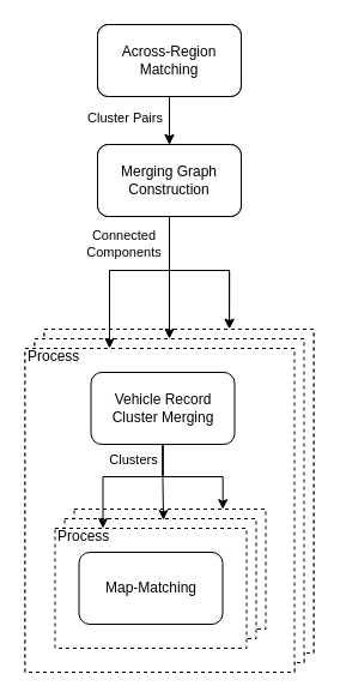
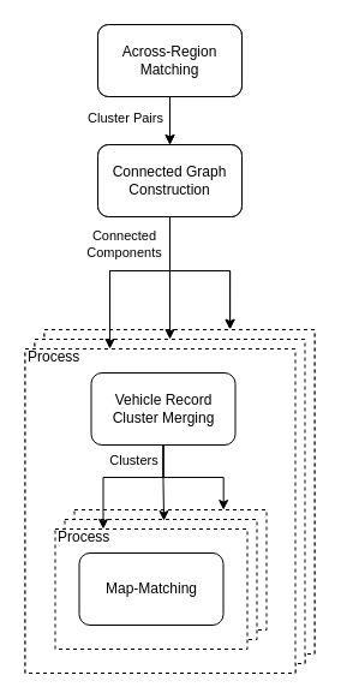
  <mxCell id="0" />
  <mxCell id="1" parent="0" />
  <mxCell id="2" value="&amp;nbsp;" style="rounded=0;whiteSpace=wrap;html=1;dashed=1;" parent="1" vertex="1"><mxGeometry x="36.5" y="274" width="225" height="270" as="geometry" /></mxCell>
  <mxCell id="3" value="&amp;nbsp;" style="rounded=0;whiteSpace=wrap;html=1;dashed=1;" parent="1" vertex="1"><mxGeometry x="28.5" y="282" width="225" height="270" as="geometry" /></mxCell>
  <mxCell id="4" value="Process&amp;nbsp;" style="rounded=0;whiteSpace=wrap;dashed=1;verticalAlign=top;html=1;align=left;spacingLeft=2;spacing=0;spacingTop=-5;" parent="1" vertex="1"><mxGeometry x="20.5" y="290" width="225" height="270" as="geometry" /></mxCell>
  <mxCell id="5" value="" style="rounded=0;whiteSpace=wrap;html=1;dashed=1;" parent="1" vertex="1"><mxGeometry x="61.5" y="424" width="160" height="100" as="geometry" /></mxCell>
  <mxCell id="6" value="" style="rounded=0;whiteSpace=wrap;html=1;dashed=1;" parent="1" vertex="1"><mxGeometry x="53.5" y="432" width="160" height="100" as="geometry" /></mxCell>
  <mxCell id="7" value="Process" style="rounded=0;whiteSpace=wrap;html=1;dashed=1;verticalAlign=top;align=left;spacing=0;spacingTop=-5;spacingLeft=2;" parent="1" vertex="1"><mxGeometry x="45.5" y="440" width="160" height="100" as="geometry" /></mxCell>
  <mxCell id="8" style="edgeStyle=orthogonalEdgeStyle;rounded=0;orthogonalLoop=1;jettySize=auto;html=1;entryX=0.5;entryY=0;entryDx=0;entryDy=0;" parent="1" source="9" target="14" edge="1"><mxGeometry relative="1" as="geometry" /></mxCell>
  <mxCell id="9" value="Across-Region Matching" style="rounded=1;whiteSpace=wrap;html=1;" parent="1" vertex="1"><mxGeometry x="81" y="20" width="120" height="60" as="geometry" /></mxCell>
  <mxCell id="10" style="edgeStyle=orthogonalEdgeStyle;rounded=0;orthogonalLoop=1;jettySize=auto;html=1;" parent="1" source="14" target="4" edge="1"><mxGeometry relative="1" as="geometry"><Array as="points"><mxPoint x="141" y="225" /><mxPoint x="91" y="225" /></Array></mxGeometry></mxCell>
  <mxCell id="11" value="&lt;div&gt;Connected&lt;/div&gt;&lt;div&gt;Components&lt;/div&gt;" style="edgeLabel;html=1;align=center;verticalAlign=middle;resizable=0;points=[];" parent="10" vertex="1" connectable="0"><mxGeometry x="-0.048" relative="1" as="geometry"><mxPoint x="-8" y="-23" as="offset" /></mxGeometry></mxCell>
  <mxCell id="12" style="edgeStyle=orthogonalEdgeStyle;rounded=0;orthogonalLoop=1;jettySize=auto;html=1;" parent="1" source="14" target="3" edge="1"><mxGeometry relative="1" as="geometry" /></mxCell>
  <mxCell id="13" style="edgeStyle=orthogonalEdgeStyle;rounded=0;orthogonalLoop=1;jettySize=auto;html=1;entryX=0.687;entryY=-0.001;entryDx=0;entryDy=0;entryPerimeter=0;" parent="1" target="2" edge="1"><mxGeometry relative="1" as="geometry"><mxPoint x="191" y="260" as="targetPoint" /><mxPoint x="141" y="165" as="sourcePoint" /><Array as="points"><mxPoint x="141" y="225" /><mxPoint x="191" y="225" /></Array></mxGeometry></mxCell>
  <mxCell id="14" value="Merging-Graph Construction" style="rounded=1;whiteSpace=wrap;html=1;" parent="1" vertex="1"><mxGeometry x="81" y="120" width="120" height="60" as="geometry" /></mxCell>
  <mxCell id="15" style="edgeStyle=orthogonalEdgeStyle;rounded=0;orthogonalLoop=1;jettySize=auto;html=1;entryX=0.25;entryY=0;entryDx=0;entryDy=0;" parent="1" target="7" edge="1"><mxGeometry relative="1" as="geometry"><mxPoint x="135.5" y="367" as="sourcePoint" /><mxPoint x="85.5" y="437" as="targetPoint" /><Array as="points"><mxPoint x="135.5" y="397" /><mxPoint x="85.5" y="397" /></Array></mxGeometry></mxCell>
  <mxCell id="16" value="&lt;div&gt;Clusters&lt;/div&gt;" style="edgeLabel;html=1;align=center;verticalAlign=middle;resizable=0;points=[];" parent="15" vertex="1" connectable="0"><mxGeometry x="-0.035" relative="1" as="geometry"><mxPoint x="4" y="-15" as="offset" /></mxGeometry></mxCell>
  <mxCell id="17" style="edgeStyle=orthogonalEdgeStyle;rounded=0;orthogonalLoop=1;jettySize=auto;html=1;entryX=0.776;entryY=0.001;entryDx=0;entryDy=0;entryPerimeter=0;" parent="1" source="18" target="5" edge="1"><mxGeometry relative="1" as="geometry"><mxPoint x="195.5" y="424" as="targetPoint" /><Array as="points"><mxPoint x="135.5" y="397" /><mxPoint x="185.5" y="397" /><mxPoint x="185.5" y="424" /></Array></mxGeometry></mxCell>
  <mxCell id="18" value="Vehicle Record Cluster Merging" style="rounded=1;whiteSpace=wrap;html=1;" parent="1" vertex="1"><mxGeometry x="75.5" y="310" width="120" height="60" as="geometry" /></mxCell>
  <mxCell id="19" value="Map-Matching" style="rounded=1;whiteSpace=wrap;html=1;" parent="1" vertex="1"><mxGeometry x="65.5" y="460" width="120" height="60" as="geometry" /></mxCell>
  <mxCell id="20" style="edgeStyle=orthogonalEdgeStyle;rounded=0;orthogonalLoop=1;jettySize=auto;html=1;entryX=0.516;entryY=0.011;entryDx=0;entryDy=0;entryPerimeter=0;" parent="1" source="18" target="6" edge="1"><mxGeometry relative="1" as="geometry" /></mxCell>
  <mxCell id="21" value="&amp;nbsp;" style="rounded=0;whiteSpace=wrap;html=1;dashed=1;" parent="1" vertex="1"><mxGeometry x="36.5" y="274" width="225" height="270" as="geometry" /></mxCell>
  <mxCell id="22" value="&amp;nbsp;" style="rounded=0;whiteSpace=wrap;html=1;dashed=1;" parent="1" vertex="1"><mxGeometry x="28.5" y="282" width="225" height="270" as="geometry" /></mxCell>
  <mxCell id="23" value="Process&amp;nbsp;" style="rounded=0;whiteSpace=wrap;dashed=1;verticalAlign=top;html=1;align=left;spacingLeft=2;spacing=0;spacingTop=-5;" parent="1" vertex="1"><mxGeometry x="20.5" y="290" width="225" height="270" as="geometry" /></mxCell>
  <mxCell id="24" value="" style="rounded=0;whiteSpace=wrap;html=1;dashed=1;" parent="1" vertex="1"><mxGeometry x="61.5" y="424" width="160" height="100" as="geometry" /></mxCell>
  <mxCell id="25" value="" style="rounded=0;whiteSpace=wrap;html=1;dashed=1;" parent="1" vertex="1"><mxGeometry x="53.5" y="432" width="160" height="100" as="geometry" /></mxCell>
  <mxCell id="26" value="Process" style="rounded=0;whiteSpace=wrap;html=1;dashed=1;verticalAlign=top;align=left;spacing=0;spacingTop=-5;spacingLeft=2;" parent="1" vertex="1"><mxGeometry x="45.5" y="440" width="160" height="100" as="geometry" /></mxCell>
  <mxCell id="27" style="edgeStyle=orthogonalEdgeStyle;rounded=0;orthogonalLoop=1;jettySize=auto;html=1;entryX=0.5;entryY=0;entryDx=0;entryDy=0;" parent="1" source="29" target="34" edge="1"><mxGeometry relative="1" as="geometry" /></mxCell>
  <mxCell id="28" value="Cluster Pairs" style="edgeLabel;html=1;align=center;verticalAlign=middle;resizable=0;points=[];" vertex="1" connectable="0" parent="27"><mxGeometry x="-0.08" relative="1" as="geometry"><mxPoint x="-38" y="-1" as="offset" /></mxGeometry></mxCell>
  <mxCell id="29" value="Across-Region Matching" style="rounded=1;whiteSpace=wrap;html=1;" parent="1" vertex="1"><mxGeometry x="81" y="20" width="120" height="60" as="geometry" /></mxCell>
  <mxCell id="30" style="edgeStyle=orthogonalEdgeStyle;rounded=0;orthogonalLoop=1;jettySize=auto;html=1;" parent="1" source="34" target="23" edge="1"><mxGeometry relative="1" as="geometry"><Array as="points"><mxPoint x="141" y="225" /><mxPoint x="91" y="225" /></Array></mxGeometry></mxCell>
  <mxCell id="31" value="&lt;div&gt;Connected&lt;/div&gt;&lt;div&gt;Components&lt;/div&gt;" style="edgeLabel;html=1;align=center;verticalAlign=middle;resizable=0;points=[];" parent="30" vertex="1" connectable="0"><mxGeometry x="-0.048" relative="1" as="geometry"><mxPoint x="-8" y="-23" as="offset" /></mxGeometry></mxCell>
  <mxCell id="32" style="edgeStyle=orthogonalEdgeStyle;rounded=0;orthogonalLoop=1;jettySize=auto;html=1;" parent="1" source="34" target="22" edge="1"><mxGeometry relative="1" as="geometry" /></mxCell>
  <mxCell id="33" style="edgeStyle=orthogonalEdgeStyle;rounded=0;orthogonalLoop=1;jettySize=auto;html=1;entryX=0.687;entryY=-0.001;entryDx=0;entryDy=0;entryPerimeter=0;" parent="1" target="21" edge="1"><mxGeometry relative="1" as="geometry"><mxPoint x="191" y="260" as="targetPoint" /><mxPoint x="141" y="165" as="sourcePoint" /><Array as="points"><mxPoint x="141" y="225" /><mxPoint x="191" y="225" /></Array></mxGeometry></mxCell>
- <mxCell id="34" value="Merging Graph Construction" style="rounded=1;whiteSpace=wrap;html=1;" parent="1" vertex="1"><mxGeometry x="81" y="120" width="120" height="60" as="geometry" /></mxCell>
+ <mxCell id="34" value="Connected Graph Construction" style="rounded=1;whiteSpace=wrap;html=1;" parent="1" vertex="1"><mxGeometry x="81" y="120" width="120" height="60" as="geometry" /></mxCell>
  <mxCell id="35" style="edgeStyle=orthogonalEdgeStyle;rounded=0;orthogonalLoop=1;jettySize=auto;html=1;entryX=0.25;entryY=0;entryDx=0;entryDy=0;" parent="1" target="26" edge="1"><mxGeometry relative="1" as="geometry"><mxPoint x="135.5" y="367" as="sourcePoint" /><mxPoint x="85.5" y="437" as="targetPoint" /><Array as="points"><mxPoint x="135.5" y="397" /><mxPoint x="85.5" y="397" /></Array></mxGeometry></mxCell>
  <mxCell id="36" value="&lt;div&gt;Clusters&lt;/div&gt;" style="edgeLabel;html=1;align=center;verticalAlign=middle;resizable=0;points=[];" parent="35" vertex="1" connectable="0"><mxGeometry x="-0.035" relative="1" as="geometry"><mxPoint x="4" y="-15" as="offset" /></mxGeometry></mxCell>
  <mxCell id="37" style="edgeStyle=orthogonalEdgeStyle;rounded=0;orthogonalLoop=1;jettySize=auto;html=1;entryX=0.776;entryY=0.001;entryDx=0;entryDy=0;entryPerimeter=0;" parent="1" source="38" target="24" edge="1"><mxGeometry relative="1" as="geometry"><mxPoint x="195.5" y="424" as="targetPoint" /><Array as="points"><mxPoint x="135.5" y="397" /><mxPoint x="185.5" y="397" /><mxPoint x="185.5" y="424" /></Array></mxGeometry></mxCell>
  <mxCell id="38" value="Vehicle Record Cluster Merging" style="rounded=1;whiteSpace=wrap;html=1;" parent="1" vertex="1"><mxGeometry x="75.5" y="310" width="120" height="60" as="geometry" /></mxCell>
  <mxCell id="39" value="Map-Matching" style="rounded=1;whiteSpace=wrap;html=1;" parent="1" vertex="1"><mxGeometry x="65.5" y="460" width="120" height="60" as="geometry" /></mxCell>
  <mxCell id="40" style="edgeStyle=orthogonalEdgeStyle;rounded=0;orthogonalLoop=1;jettySize=auto;html=1;entryX=0.516;entryY=0.011;entryDx=0;entryDy=0;entryPerimeter=0;" parent="1" source="38" target="25" edge="1"><mxGeometry relative="1" as="geometry" /></mxCell>
